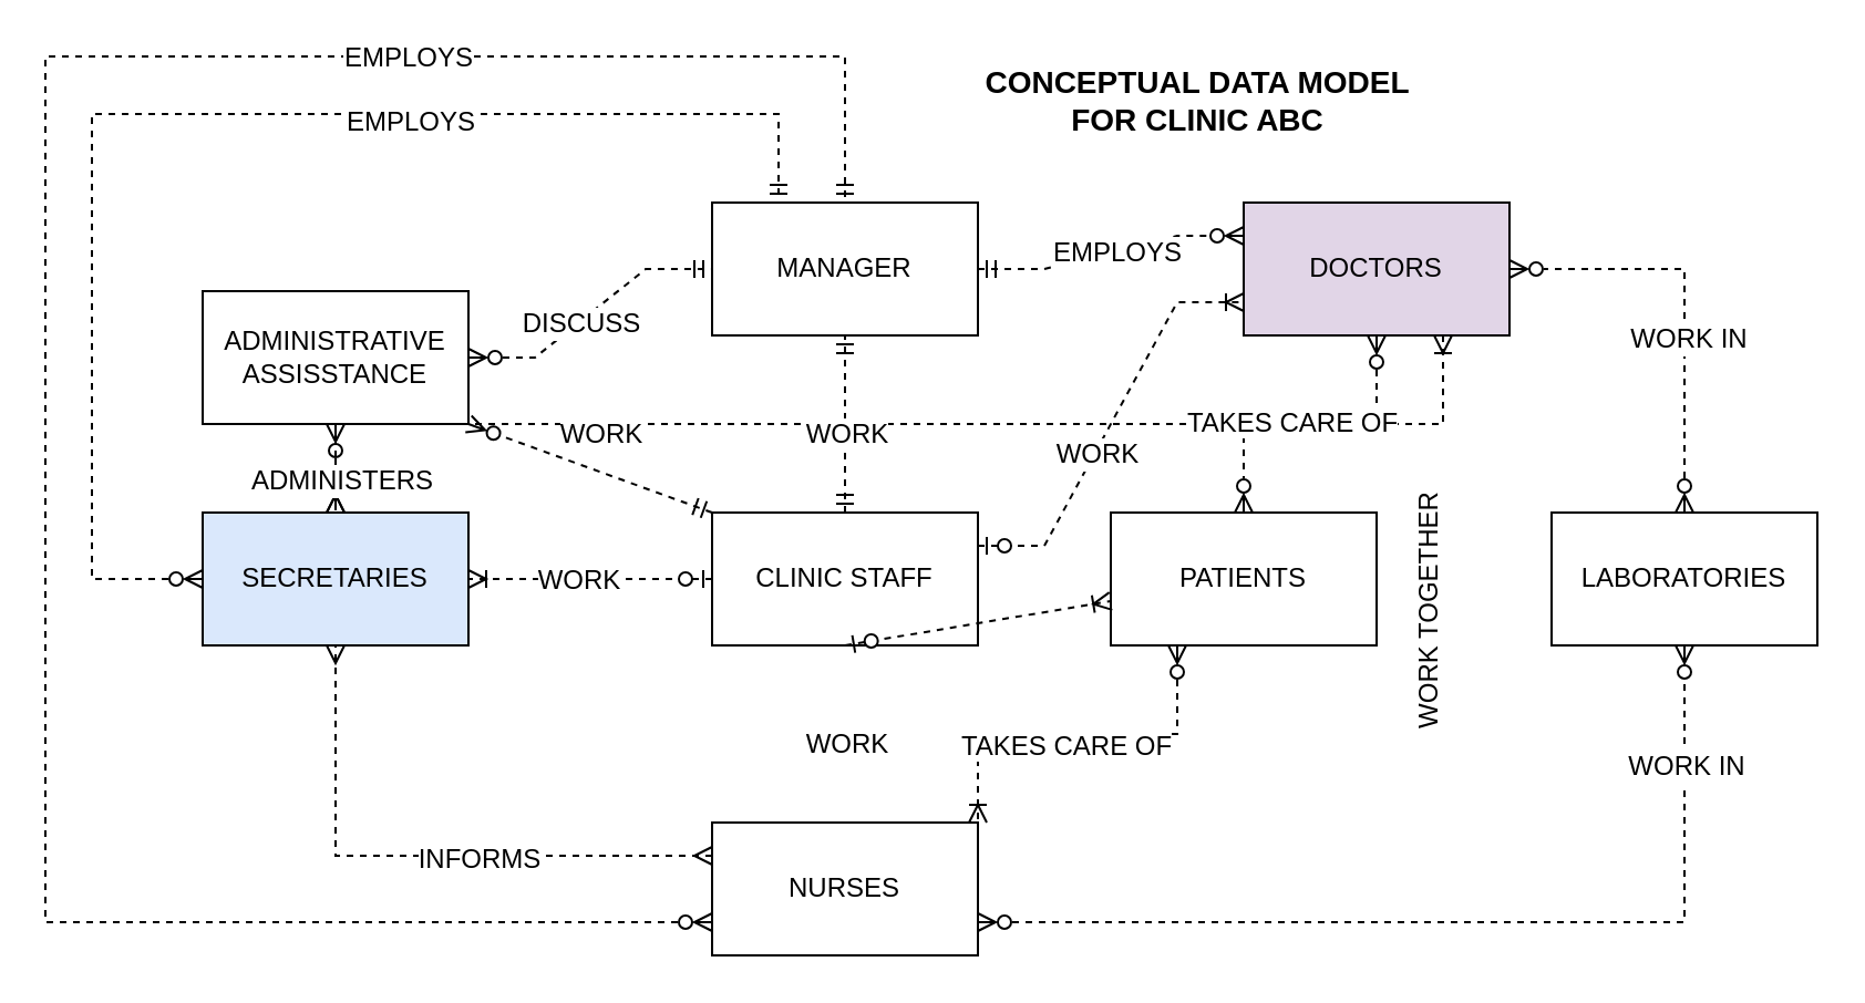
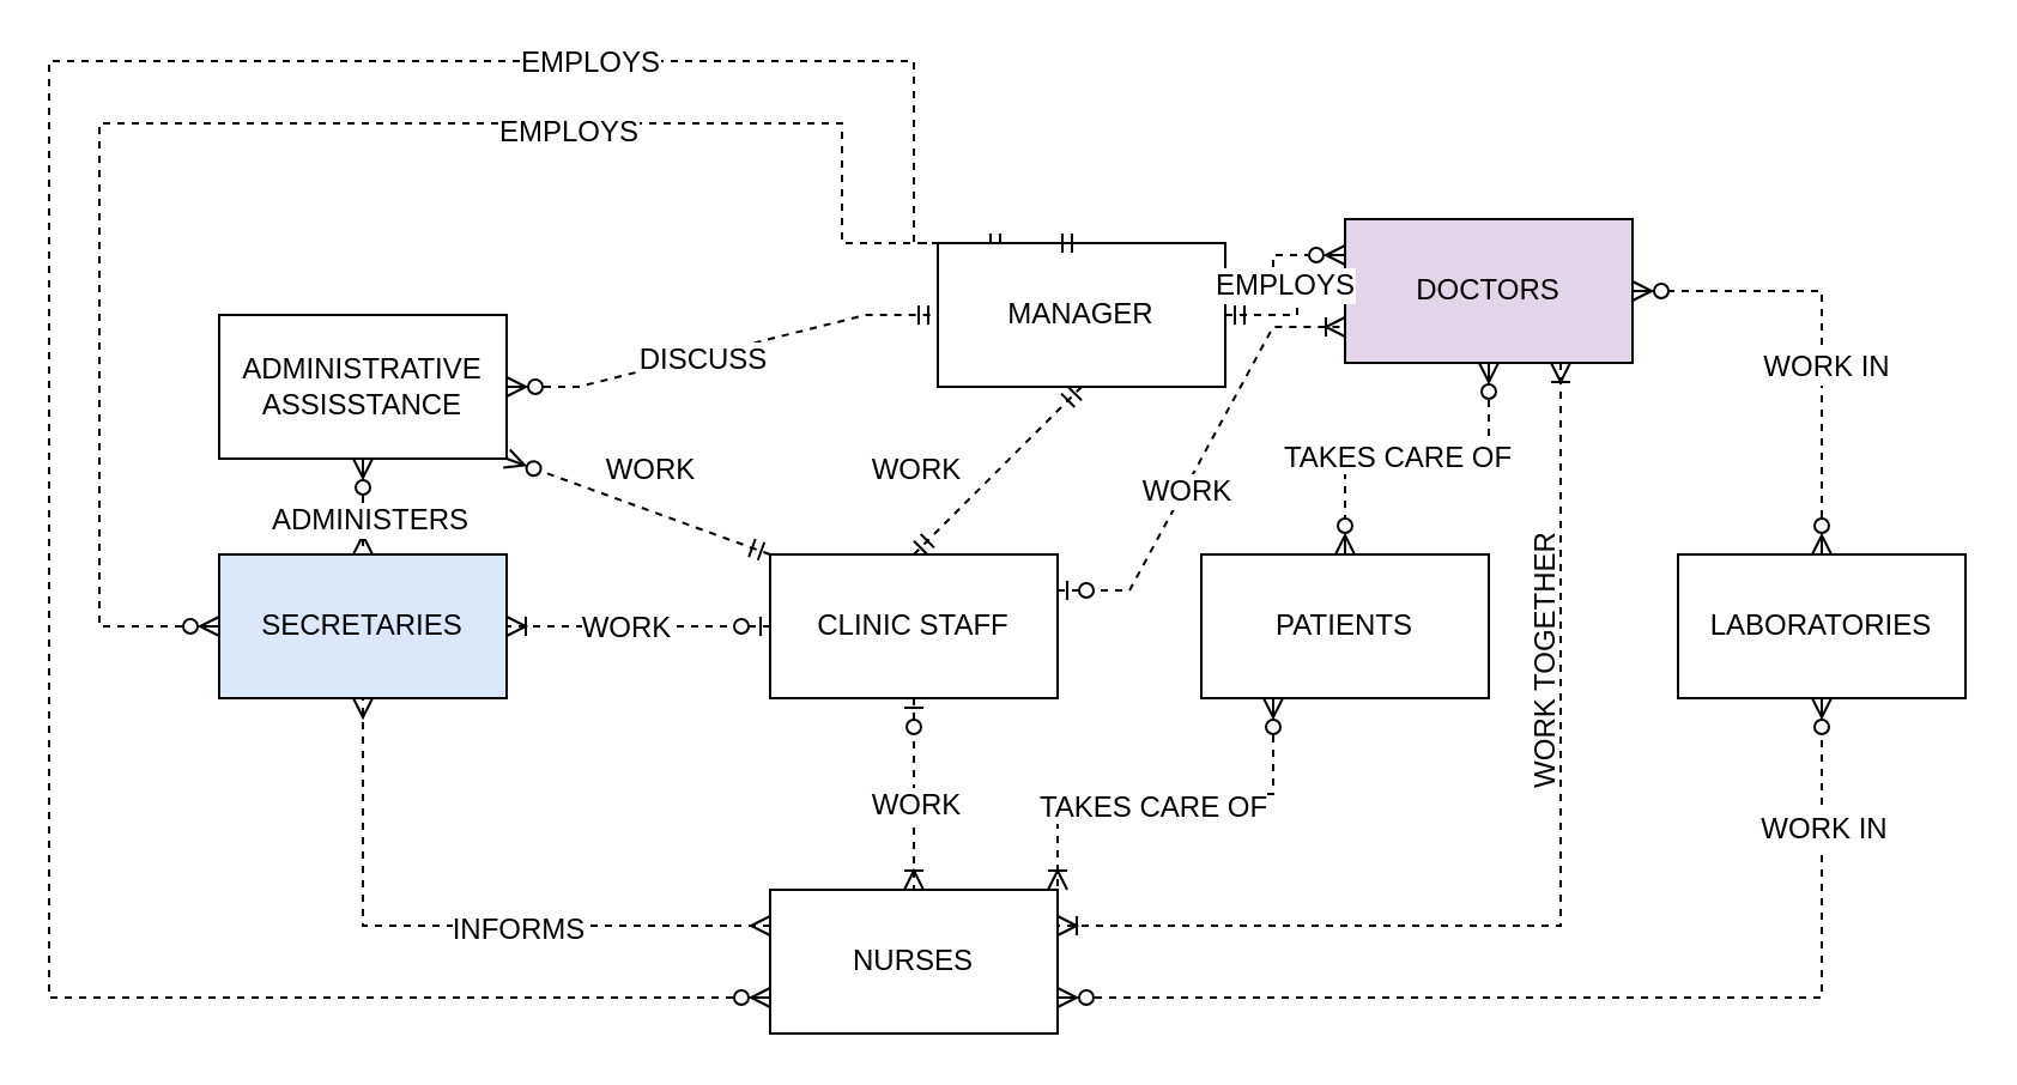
  <mxCell id="0" />
  <mxCell id="1" parent="0" />
- <mxCell id="2" style="edgeStyle=orthogonalEdgeStyle;rounded=0;orthogonalLoop=1;jettySize=auto;html=1;exitX=0.75;exitY=1;exitDx=0;exitDy=0;dashed=1;startArrow=ERoneToMany;startFill=0;endArrow=ERoneToMany;endFill=0;" edge="1" parent="1" source="3" target="8"><mxGeometry relative="1" as="geometry" /></mxCell>
+ <mxCell id="2" style="edgeStyle=orthogonalEdgeStyle;rounded=0;orthogonalLoop=1;jettySize=auto;html=1;exitX=0.75;exitY=1;exitDx=0;exitDy=0;entryX=1;entryY=0.25;entryDx=0;entryDy=0;dashed=1;startArrow=ERoneToMany;startFill=0;endArrow=ERoneToMany;endFill=0;" edge="1" parent="1" source="3" target="5"><mxGeometry relative="1" as="geometry" /></mxCell>
  <mxCell id="3" value="DOCTORS" style="rounded=0;whiteSpace=wrap;html=1;fillColor=#e1d5e7;" vertex="1" parent="1"><mxGeometry x="561" y="91" width="120" height="60" as="geometry" /></mxCell>
  <mxCell id="4" style="edgeStyle=orthogonalEdgeStyle;rounded=0;orthogonalLoop=1;jettySize=auto;html=1;exitX=1;exitY=0.75;exitDx=0;exitDy=0;entryX=0.5;entryY=1;entryDx=0;entryDy=0;dashed=1;startArrow=ERzeroToMany;startFill=0;endArrow=ERzeroToMany;endFill=0;" edge="1" parent="1" source="5" target="33"><mxGeometry relative="1" as="geometry" /></mxCell>
  <mxCell id="5" value="NURSES" style="rounded=0;whiteSpace=wrap;html=1;" vertex="1" parent="1"><mxGeometry x="321" y="371" width="120" height="60" as="geometry" /></mxCell>
  <mxCell id="6" style="edgeStyle=orthogonalEdgeStyle;rounded=0;orthogonalLoop=1;jettySize=auto;html=1;exitX=0;exitY=0.5;exitDx=0;exitDy=0;entryX=0.25;entryY=0;entryDx=0;entryDy=0;dashed=1;startArrow=ERzeroToMany;startFill=0;endArrow=ERmandOne;endFill=0;" edge="1" parent="1" source="8" target="10"><mxGeometry relative="1" as="geometry"><Array as="points"><mxPoint x="41" y="261" /><mxPoint x="41" y="51" /><mxPoint x="351" y="51" /></Array></mxGeometry></mxCell>
  <mxCell id="7" value="EMPLOYS" style="edgeLabel;html=1;align=center;verticalAlign=middle;resizable=0;points=[];fontSize=12;" vertex="1" connectable="0" parent="6"><mxGeometry x="0.32" y="-3" relative="1" as="geometry"><mxPoint as="offset" /></mxGeometry></mxCell>
  <mxCell id="8" value="SECRETARIES" style="rounded=0;whiteSpace=wrap;html=1;fillColor=#dae8fc;" vertex="1" parent="1"><mxGeometry x="91" y="231" width="120" height="60" as="geometry" /></mxCell>
  <mxCell id="9" value="ADMINISTRATIVE ASSISSTANCE" style="rounded=0;whiteSpace=wrap;html=1;" vertex="1" parent="1"><mxGeometry x="91" y="131" width="120" height="60" as="geometry" /></mxCell>
- <mxCell id="10" value="MANAGER" style="rounded=0;whiteSpace=wrap;html=1;" vertex="1" parent="1"><mxGeometry x="321" y="91" width="120" height="60" as="geometry" /></mxCell>
+ <mxCell id="10" value="MANAGER" style="rounded=0;whiteSpace=wrap;html=1;" vertex="1" parent="1"><mxGeometry x="391" y="101" width="120" height="60" as="geometry" /></mxCell>
  <mxCell id="11" value="PATIENTS" style="rounded=0;whiteSpace=wrap;html=1;" vertex="1" parent="1"><mxGeometry x="501" y="231" width="120" height="60" as="geometry" /></mxCell>
  <mxCell id="12" value="CLINIC STAFF" style="rounded=0;whiteSpace=wrap;html=1;" vertex="1" parent="1"><mxGeometry x="321" y="231" width="120" height="60" as="geometry" /></mxCell>
  <mxCell id="13" value="" style="edgeStyle=entityRelationEdgeStyle;fontSize=12;html=1;endArrow=ERoneToMany;startArrow=ERzeroToOne;rounded=0;dashed=1;entryX=0;entryY=0.75;entryDx=0;entryDy=0;exitX=1;exitY=0.25;exitDx=0;exitDy=0;" edge="1" parent="1" source="12" target="3"><mxGeometry width="100" height="100" relative="1" as="geometry"><mxPoint x="451" y="251" as="sourcePoint" /><mxPoint x="541" y="151" as="targetPoint" /></mxGeometry></mxCell>
  <mxCell id="14" value="" style="fontSize=12;html=1;endArrow=ERmandOne;startArrow=ERmandOne;rounded=0;dashed=1;exitX=0.5;exitY=0;exitDx=0;exitDy=0;entryX=0.5;entryY=1;entryDx=0;entryDy=0;" edge="1" parent="1" source="12" target="10"><mxGeometry width="100" height="100" relative="1" as="geometry"><mxPoint x="371" y="321" as="sourcePoint" /><mxPoint x="471" y="221" as="targetPoint" /></mxGeometry></mxCell>
  <mxCell id="15" value="" style="fontSize=12;html=1;endArrow=ERzeroToMany;startArrow=ERmandOne;rounded=0;dashed=1;exitX=0;exitY=0;exitDx=0;exitDy=0;entryX=1;entryY=1;entryDx=0;entryDy=0;endFill=0;" edge="1" parent="1" source="12" target="9"><mxGeometry width="100" height="100" relative="1" as="geometry"><mxPoint x="391" y="241" as="sourcePoint" /><mxPoint x="391" y="161" as="targetPoint" /></mxGeometry></mxCell>
  <mxCell id="16" value="" style="edgeStyle=entityRelationEdgeStyle;fontSize=12;html=1;endArrow=ERoneToMany;startArrow=ERzeroToOne;rounded=0;entryX=1;entryY=0.5;entryDx=0;entryDy=0;exitX=0;exitY=0.5;exitDx=0;exitDy=0;dashed=1;" edge="1" parent="1" source="12" target="8"><mxGeometry width="100" height="100" relative="1" as="geometry"><mxPoint x="451" y="241" as="sourcePoint" /><mxPoint x="571" y="131" as="targetPoint" /></mxGeometry></mxCell>
  <mxCell id="17" value="WORK" style="edgeLabel;html=1;align=center;verticalAlign=middle;resizable=0;points=[];fontSize=12;" vertex="1" connectable="0" parent="16"><mxGeometry x="0.116" y="5" relative="1" as="geometry"><mxPoint y="-5" as="offset" /></mxGeometry></mxCell>
  <mxCell id="18" value="" style="edgeStyle=orthogonalEdgeStyle;fontSize=12;html=1;endArrow=ERmany;startArrow=ERmany;rounded=0;dashed=1;entryX=0.5;entryY=1;entryDx=0;entryDy=0;exitX=0;exitY=0.25;exitDx=0;exitDy=0;" edge="1" parent="1" source="5" target="8"><mxGeometry width="100" height="100" relative="1" as="geometry"><mxPoint x="310" y="395" as="sourcePoint" /><mxPoint x="471" y="221" as="targetPoint" /></mxGeometry></mxCell>
  <mxCell id="19" value="INFORMS" style="edgeLabel;html=1;align=center;verticalAlign=middle;resizable=0;points=[];fontSize=12;" vertex="1" connectable="0" parent="18"><mxGeometry x="-0.197" y="1" relative="1" as="geometry"><mxPoint as="offset" /></mxGeometry></mxCell>
  <mxCell id="20" value="" style="edgeStyle=orthogonalEdgeStyle;fontSize=12;html=1;endArrow=ERoneToMany;startArrow=ERzeroToMany;rounded=0;dashed=1;exitX=0.25;exitY=1;exitDx=0;exitDy=0;entryX=1;entryY=0;entryDx=0;entryDy=0;endFill=0;startFill=0;" edge="1" parent="1" source="11" target="5"><mxGeometry width="100" height="100" relative="1" as="geometry"><mxPoint x="611" y="311" as="sourcePoint" /><mxPoint x="461" y="391" as="targetPoint" /></mxGeometry></mxCell>
  <mxCell id="21" value="" style="fontSize=12;html=1;endArrow=ERzeroToMany;startArrow=ERzeroToMany;rounded=0;dashed=1;exitX=0.5;exitY=1;exitDx=0;exitDy=0;entryX=0.5;entryY=0;entryDx=0;entryDy=0;endFill=0;startFill=0;edgeStyle=orthogonalEdgeStyle;" edge="1" parent="1" source="3" target="11"><mxGeometry width="100" height="100" relative="1" as="geometry"><mxPoint x="341" y="421" as="sourcePoint" /><mxPoint x="641" y="211" as="targetPoint" /></mxGeometry></mxCell>
- <mxCell id="22" value="" style="fontSize=12;html=1;endArrow=ERoneToMany;startArrow=ERzeroToOne;rounded=0;exitX=0.5;exitY=1;exitDx=0;exitDy=0;dashed=1;" edge="1" parent="1" source="12" target="11"><mxGeometry width="100" height="100" relative="1" as="geometry"><mxPoint x="451" y="241" as="sourcePoint" /><mxPoint x="571" y="131" as="targetPoint" /></mxGeometry></mxCell>
+ <mxCell id="22" value="" style="fontSize=12;html=1;endArrow=ERoneToMany;startArrow=ERzeroToOne;rounded=0;entryX=0.5;entryY=0;entryDx=0;entryDy=0;exitX=0.5;exitY=1;exitDx=0;exitDy=0;dashed=1;" edge="1" parent="1" source="12" target="5"><mxGeometry width="100" height="100" relative="1" as="geometry"><mxPoint x="451" y="241" as="sourcePoint" /><mxPoint x="571" y="131" as="targetPoint" /></mxGeometry></mxCell>
  <mxCell id="23" value="" style="edgeStyle=entityRelationEdgeStyle;fontSize=12;html=1;endArrow=ERmandOne;startArrow=ERzeroToMany;rounded=0;dashed=1;entryX=0;entryY=0.5;entryDx=0;entryDy=0;exitX=1;exitY=0.5;exitDx=0;exitDy=0;startFill=0;" edge="1" parent="1" source="9" target="10"><mxGeometry width="100" height="100" relative="1" as="geometry"><mxPoint x="371" y="321" as="sourcePoint" /><mxPoint x="471" y="221" as="targetPoint" /></mxGeometry></mxCell>
  <mxCell id="24" value="DISCUSS" style="edgeLabel;html=1;align=center;verticalAlign=middle;resizable=0;points=[];fontSize=12;" vertex="1" connectable="0" parent="23"><mxGeometry x="-0.098" y="-1" relative="1" as="geometry"><mxPoint as="offset" /></mxGeometry></mxCell>
  <mxCell id="25" value="" style="fontSize=12;html=1;endArrow=ERoneToMany;startArrow=ERzeroToMany;rounded=0;dashed=1;entryX=0.5;entryY=0;entryDx=0;entryDy=0;exitX=0.5;exitY=1;exitDx=0;exitDy=0;endFill=0;startFill=0;" edge="1" parent="1" source="9" target="8"><mxGeometry width="100" height="100" relative="1" as="geometry"><mxPoint x="221" y="131" as="sourcePoint" /><mxPoint x="331" y="131" as="targetPoint" /></mxGeometry></mxCell>
  <mxCell id="26" value="ADMINISTERS" style="edgeLabel;html=1;align=center;verticalAlign=middle;resizable=0;points=[];fontSize=12;" vertex="1" connectable="0" parent="25"><mxGeometry x="0.265" y="2" relative="1" as="geometry"><mxPoint as="offset" /></mxGeometry></mxCell>
  <mxCell id="27" value="" style="edgeStyle=entityRelationEdgeStyle;fontSize=12;html=1;endArrow=ERzeroToMany;startArrow=ERmandOne;rounded=0;dashed=1;entryX=0;entryY=0.25;entryDx=0;entryDy=0;exitX=1;exitY=0.5;exitDx=0;exitDy=0;endFill=0;" edge="1" parent="1" source="10" target="3"><mxGeometry width="100" height="100" relative="1" as="geometry"><mxPoint x="471" y="121" as="sourcePoint" /><mxPoint x="441" y="251" as="targetPoint" /></mxGeometry></mxCell>
  <mxCell id="28" value="EMPLOYS" style="edgeLabel;html=1;align=center;verticalAlign=middle;resizable=0;points=[];fontSize=12;" vertex="1" connectable="0" parent="27"><mxGeometry x="0.025" relative="1" as="geometry"><mxPoint x="1" as="offset" /></mxGeometry></mxCell>
  <mxCell id="29" value="" style="edgeStyle=orthogonalEdgeStyle;fontSize=12;html=1;endArrow=ERmandOne;startArrow=ERzeroToMany;rounded=0;dashed=1;entryX=0.5;entryY=0;entryDx=0;entryDy=0;exitX=0;exitY=0.75;exitDx=0;exitDy=0;endFill=0;startFill=0;" edge="1" parent="1" source="5" target="10"><mxGeometry width="100" height="100" relative="1" as="geometry"><mxPoint x="430" y="305" as="sourcePoint" /><mxPoint x="530" y="205" as="targetPoint" /><Array as="points"><mxPoint x="20" y="416" /><mxPoint x="20" y="25" /><mxPoint x="381" y="25" /></Array></mxGeometry></mxCell>
  <mxCell id="30" value="EMPLOYS" style="edgeLabel;html=1;align=center;verticalAlign=middle;resizable=0;points=[];fontSize=12;" vertex="1" connectable="0" parent="29"><mxGeometry x="0.529" relative="1" as="geometry"><mxPoint as="offset" /></mxGeometry></mxCell>
  <mxCell id="31" style="edgeStyle=orthogonalEdgeStyle;rounded=0;orthogonalLoop=1;jettySize=auto;html=1;exitX=0.5;exitY=0;exitDx=0;exitDy=0;entryX=1;entryY=0.5;entryDx=0;entryDy=0;dashed=1;startArrow=ERzeroToMany;startFill=0;endArrow=ERzeroToMany;endFill=0;" edge="1" parent="1" source="33" target="3"><mxGeometry relative="1" as="geometry" /></mxCell>
  <mxCell id="32" value="WORK IN" style="edgeLabel;html=1;align=center;verticalAlign=middle;resizable=0;points=[];fontSize=12;" vertex="1" connectable="0" parent="31"><mxGeometry x="-0.16" y="-1" relative="1" as="geometry"><mxPoint as="offset" /></mxGeometry></mxCell>
  <mxCell id="33" value="LABORATORIES" style="rounded=0;whiteSpace=wrap;html=1;" vertex="1" parent="1"><mxGeometry x="700" y="231" width="120" height="60" as="geometry" /></mxCell>
- <mxCell id="34" value="&lt;b style=&quot;font-size: 14px;&quot;&gt;CONCEPTUAL DATA MODEL&lt;br&gt;FOR CLINIC ABC&lt;/b&gt;" style="text;html=1;align=center;verticalAlign=middle;resizable=0;points=[];autosize=1;strokeColor=none;fillColor=none;" vertex="1" parent="1"><mxGeometry x="430" y="20" width="220" height="50" as="geometry" /></mxCell>
  <mxCell id="35" value="&lt;font style=&quot;font-size: 12px;&quot;&gt;TAKES CARE OF&lt;/font&gt;" style="edgeLabel;html=1;align=center;verticalAlign=middle;resizable=0;points=[];fontSize=13;" vertex="1" connectable="0" parent="1"><mxGeometry x="480" y="335" as="geometry" /></mxCell>
  <mxCell id="36" value="&lt;font style=&quot;font-size: 12px;&quot;&gt;TAKES CARE OF&lt;/font&gt;" style="edgeLabel;html=1;align=center;verticalAlign=middle;resizable=0;points=[];fontSize=13;" vertex="1" connectable="0" parent="1"><mxGeometry x="590" y="215" as="geometry"><mxPoint x="-8" y="-26" as="offset" /></mxGeometry></mxCell>
  <mxCell id="37" value="WORK TOGETHER" style="text;html=1;align=center;verticalAlign=middle;resizable=0;points=[];autosize=1;strokeColor=none;fillColor=none;fontSize=12;rotation=-90;" vertex="1" parent="1"><mxGeometry x="580" y="261" width="130" height="30" as="geometry" /></mxCell>
  <mxCell id="38" value="WORK IN" style="edgeLabel;html=1;align=center;verticalAlign=middle;resizable=0;points=[];fontSize=12;" vertex="1" connectable="0" parent="1"><mxGeometry x="760" y="345" as="geometry" /></mxCell>
  <mxCell id="39" value="WORK" style="edgeLabel;html=1;align=center;verticalAlign=middle;resizable=0;points=[];fontSize=12;" vertex="1" connectable="0" parent="1"><mxGeometry x="381" y="195" as="geometry" /></mxCell>
  <mxCell id="40" value="WORK" style="edgeLabel;html=1;align=center;verticalAlign=middle;resizable=0;points=[];fontSize=12;" vertex="1" connectable="0" parent="1"><mxGeometry x="270" y="195" as="geometry" /></mxCell>
  <mxCell id="41" value="WORK" style="edgeLabel;html=1;align=center;verticalAlign=middle;resizable=0;points=[];fontSize=12;" vertex="1" connectable="0" parent="1"><mxGeometry x="381" y="335" as="geometry" /></mxCell>
  <mxCell id="42" value="WORK" style="edgeLabel;html=1;align=center;verticalAlign=middle;resizable=0;points=[];fontSize=12;" vertex="1" connectable="0" parent="1"><mxGeometry x="300" y="301" as="geometry"><mxPoint x="194" y="-97" as="offset" /></mxGeometry></mxCell>
